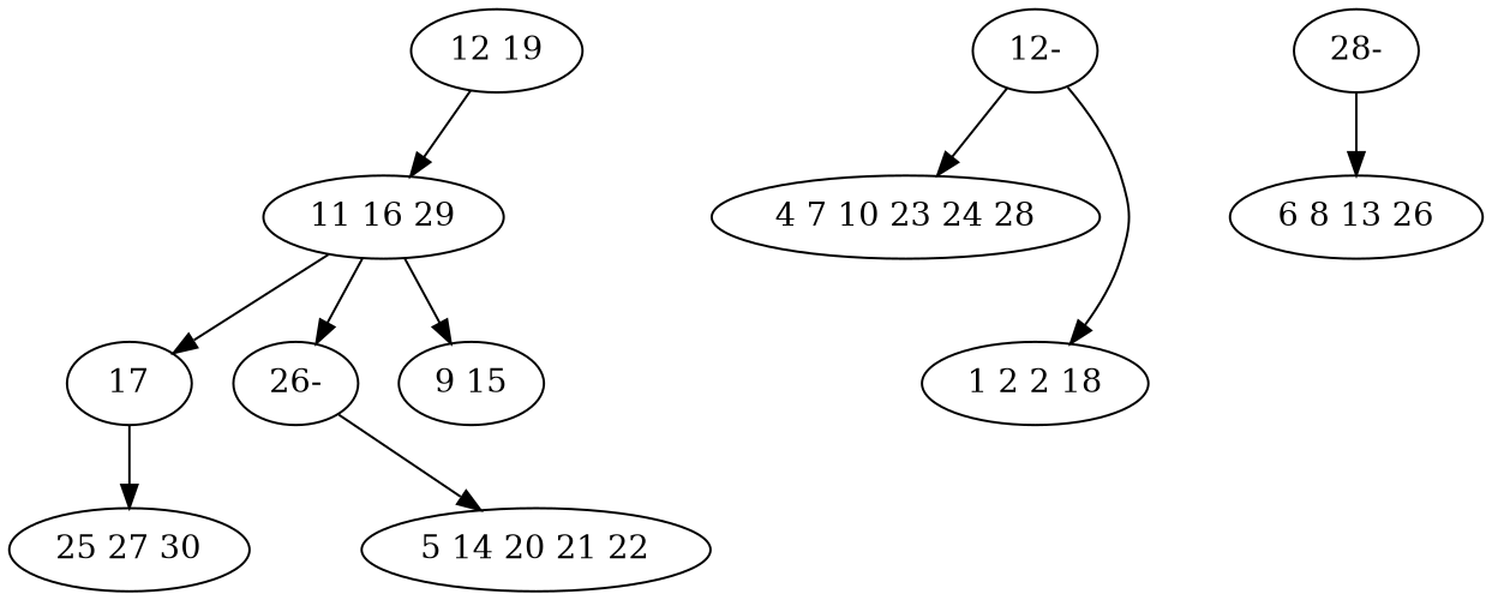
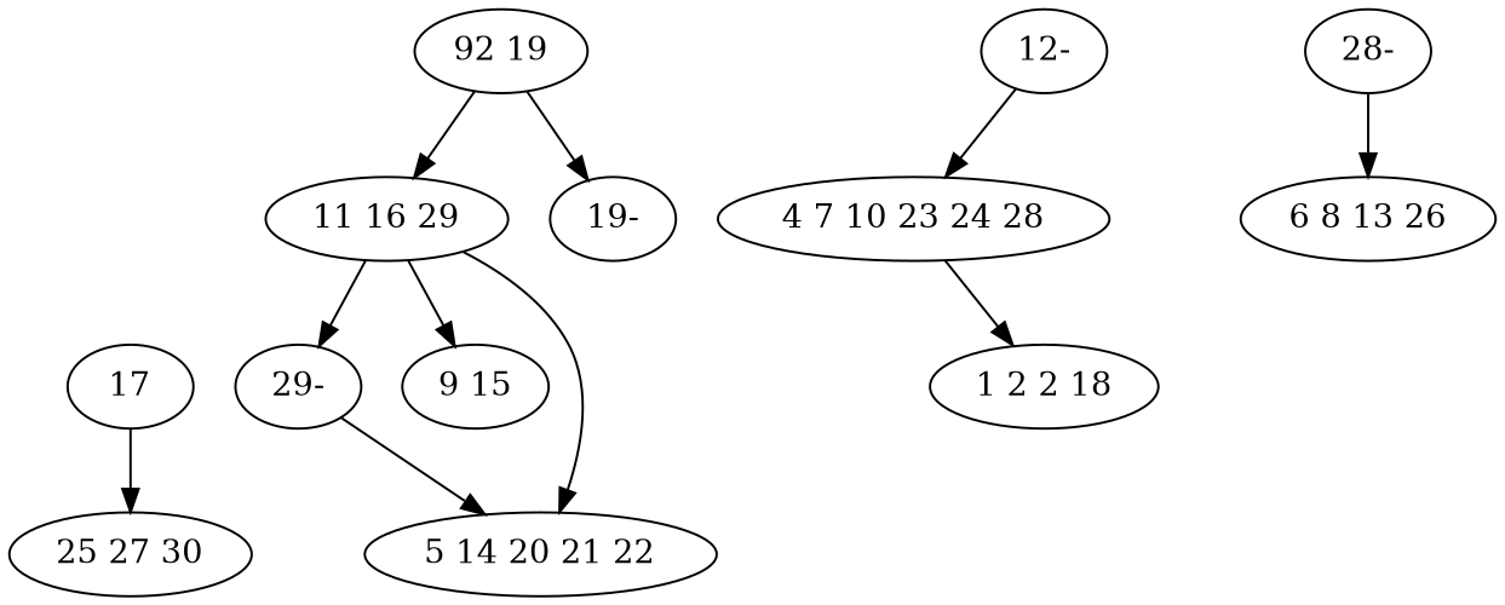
  digraph {
-   n1 [label="12 19"]
+   n1 [label="92 19"]
    n2 [label="11 16 29"]
+   n3 [label="19-"]
    n4 [label="12-"]
    n5 [label="4 7 10 23 24 28"]
    n6 [label=17]
-   n7 [label="26-"]
+   n7 [label="29-"]
    n8 [label="9 15"]
    n9 [label="1 2 2 18"]
    n10 [label="25 27 30"]
    n11 [label="5 14 20 21 22"]
    n12 [label="28-"]
    n13 [label="6 8 13 26"]
    n1 -> n2
-   n2 -> n6
+   n1 -> n3
+   n2 -> n11
    n2 -> n7
    n2 -> n8
    n4 -> n5
-   n4 -> n9
+   n5 -> n9
    n6 -> n10
    n7 -> n11
    n12 -> n13
  }
